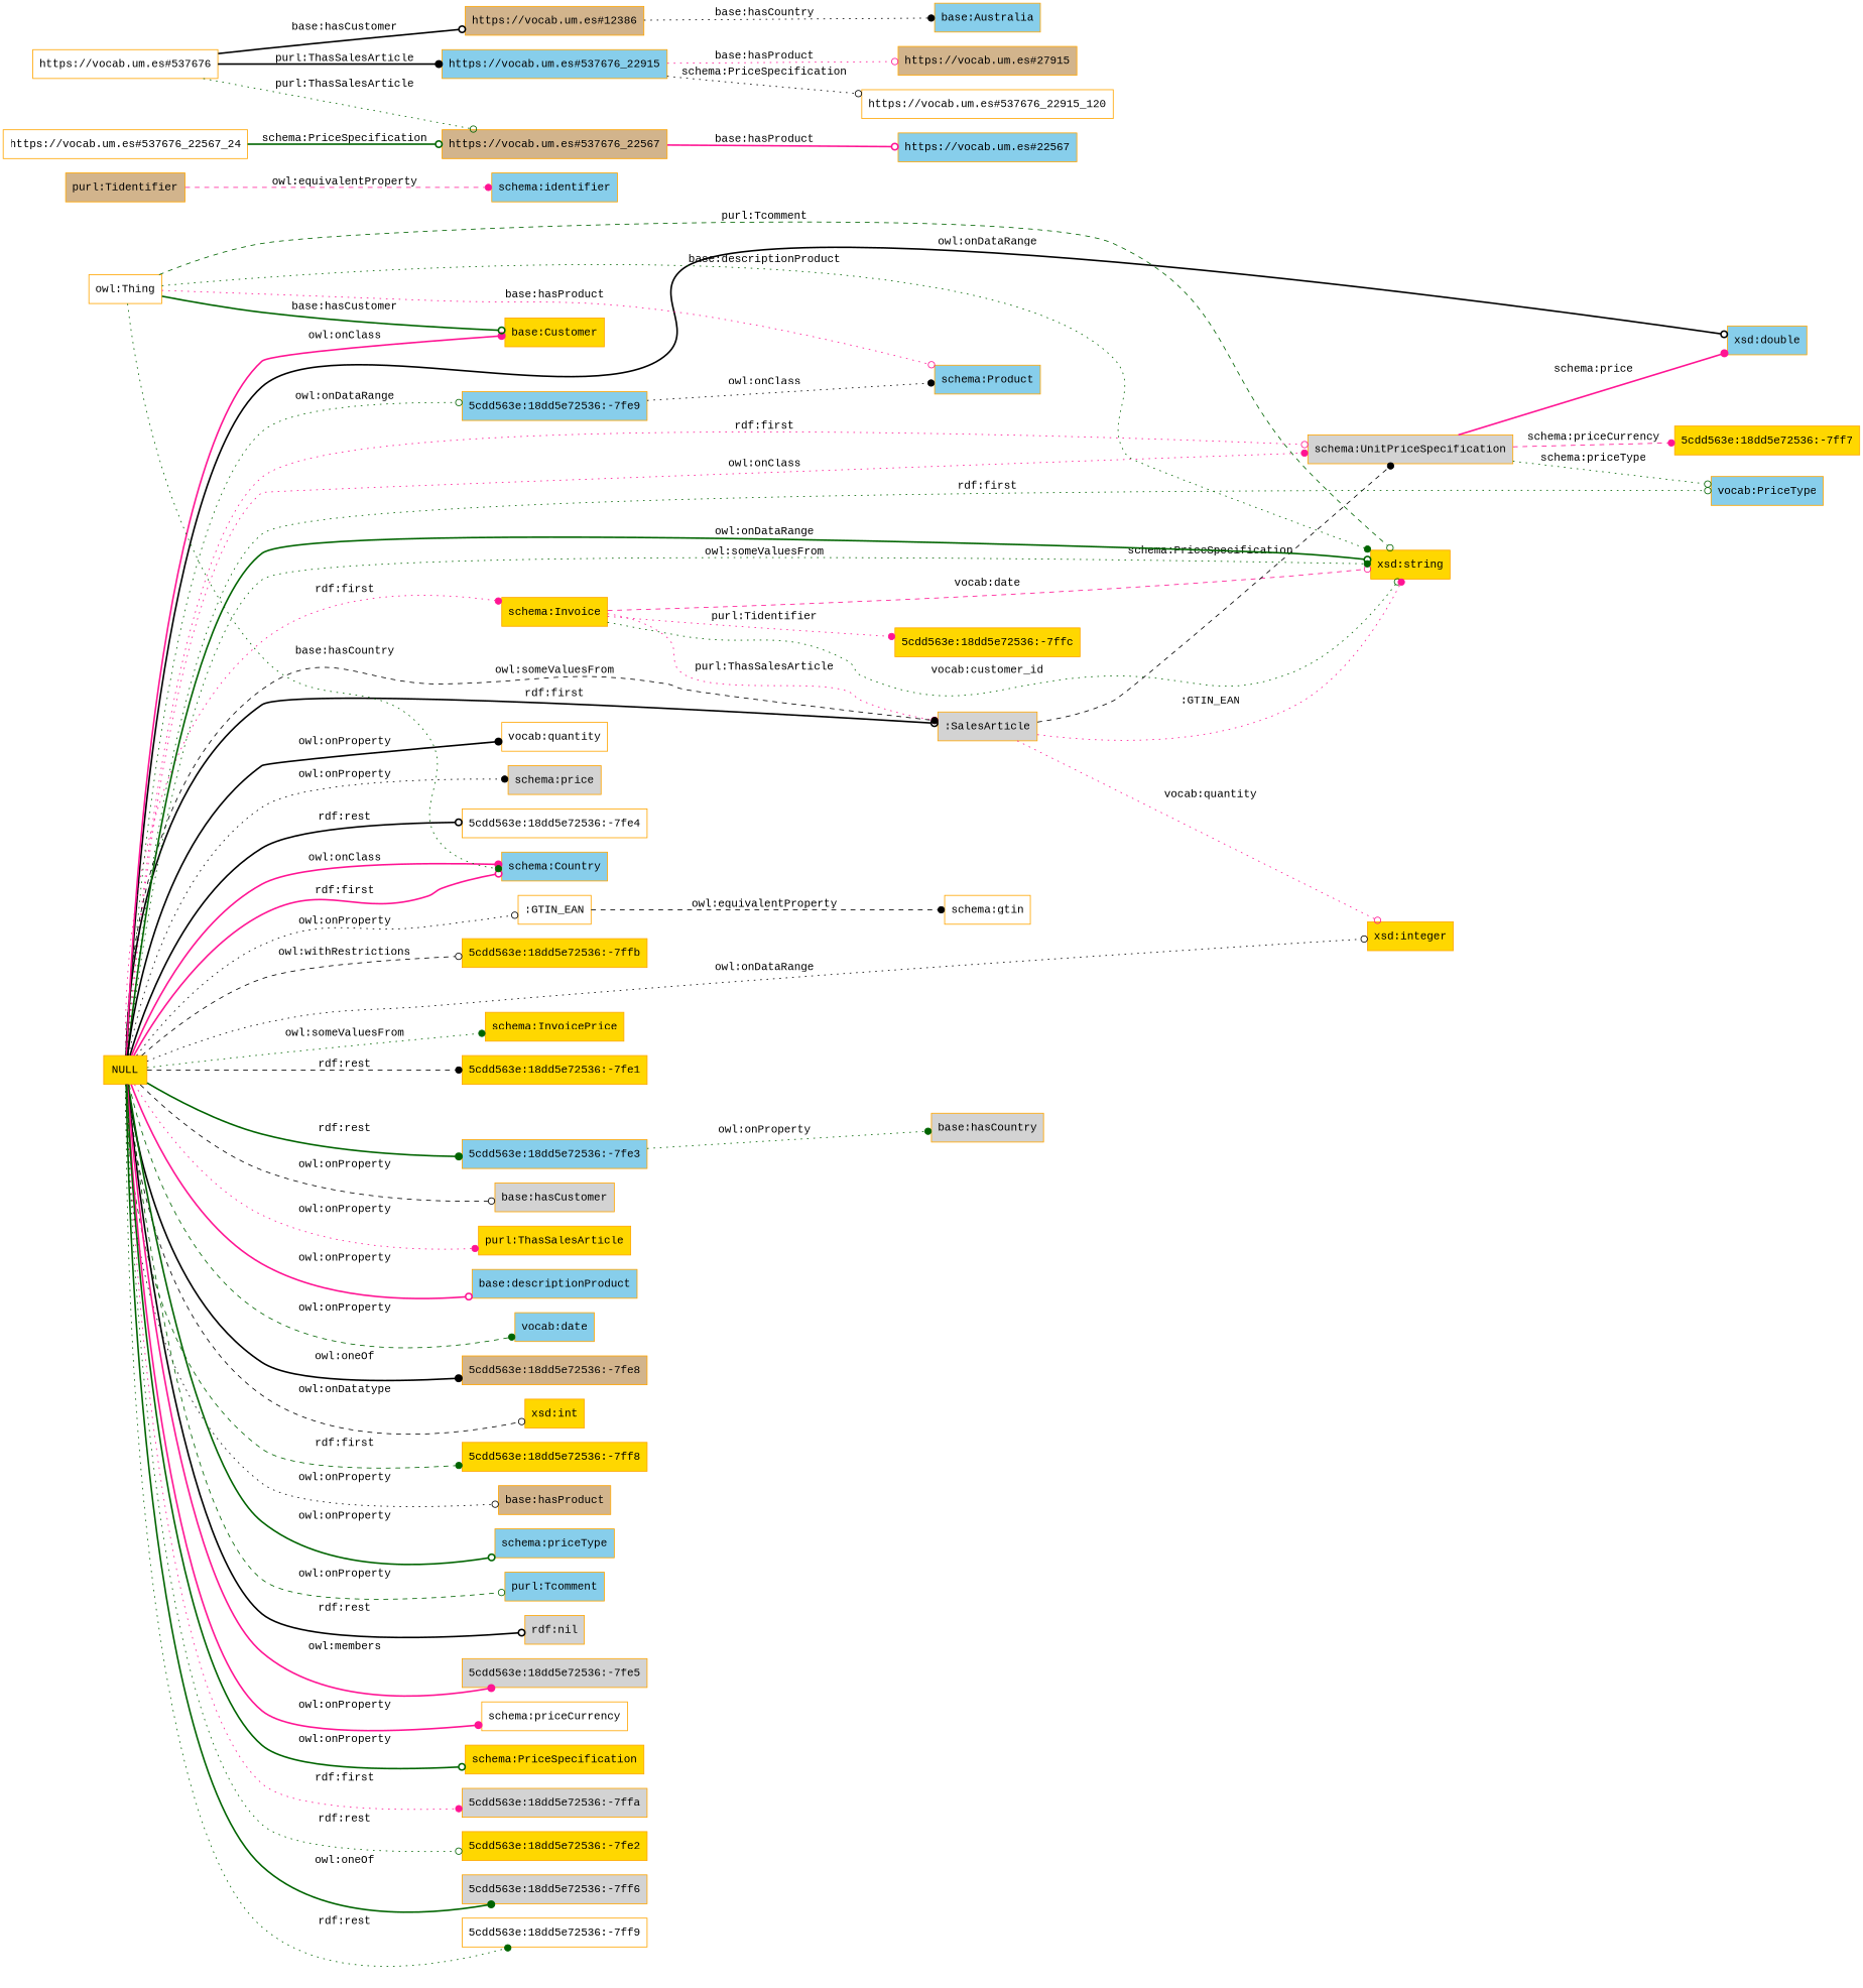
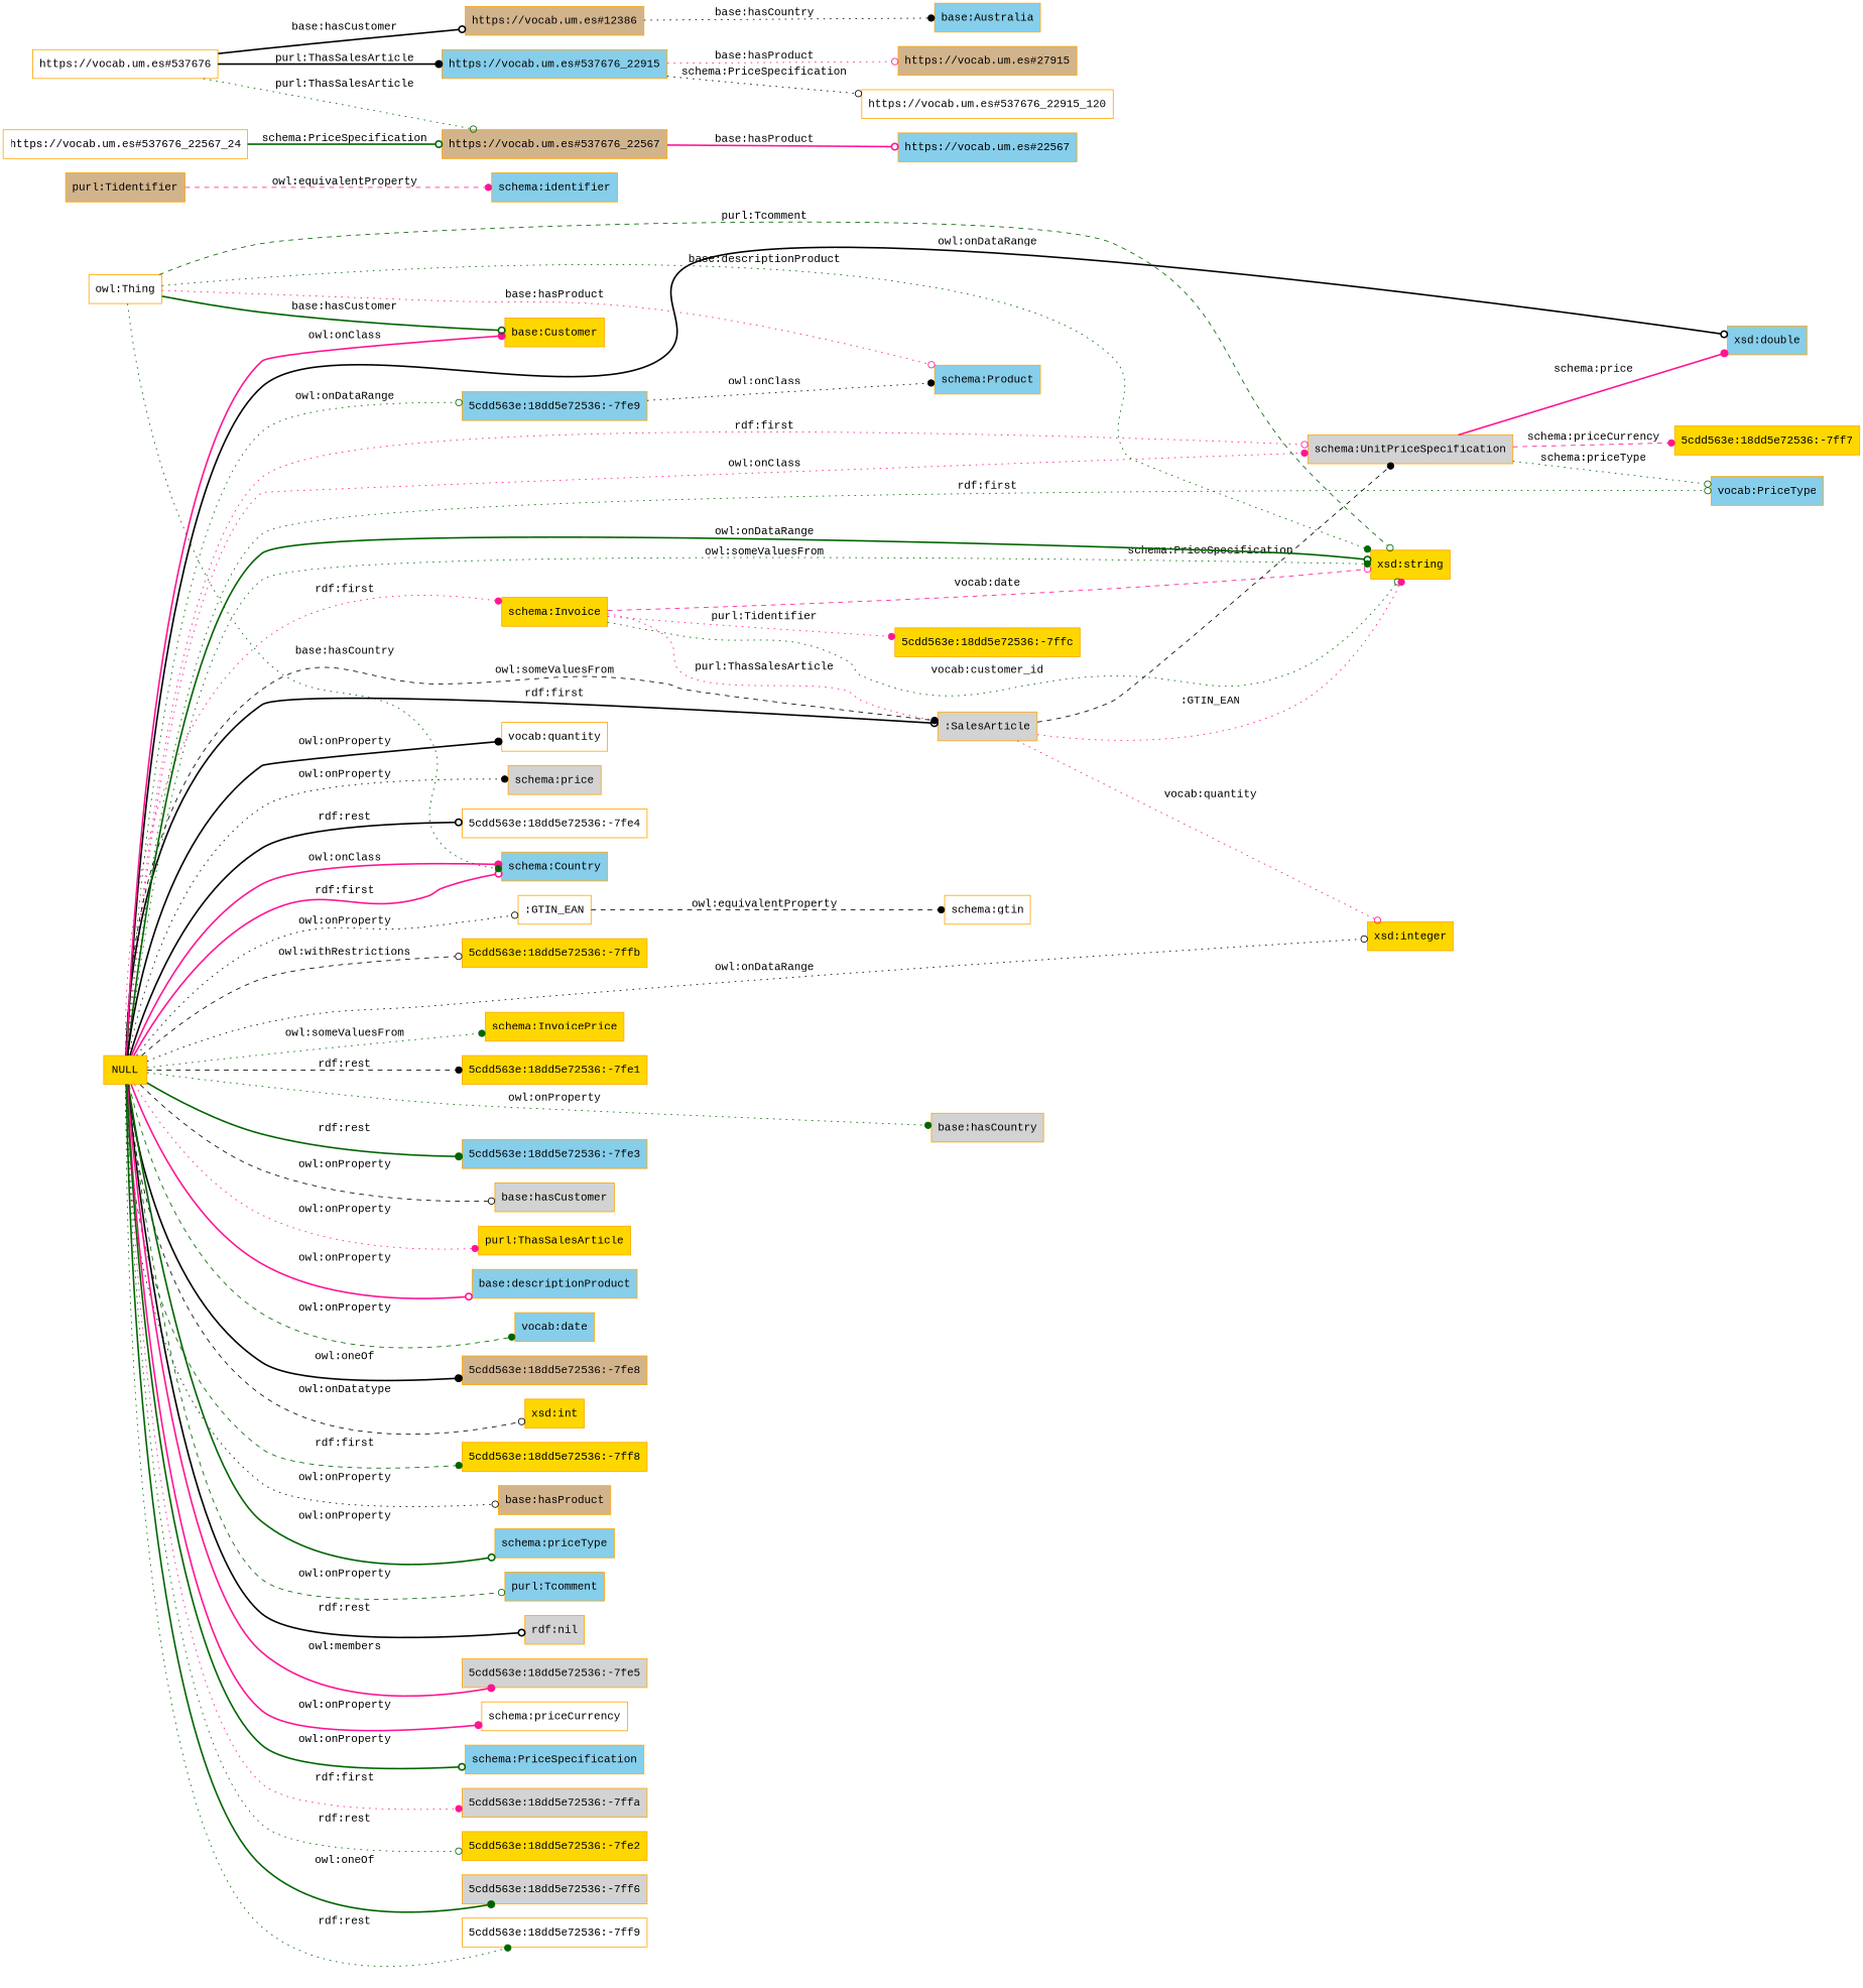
  digraph {
    fontname="Liberation Mono"
    rankdir=LR
    node [color=orange fillcolor=skyblue fontname="Liberation Mono" shape=rectangle style=filled]
    edge [arrowhead=dot color=darkgreen fontname="Liberation Mono" style=dotted]
    "schema:UnitPriceSpecification" [fillcolor=lightgrey]
    "vocab:PriceType"
    "xsd:double"
    "5cdd563e:18dd5e72536:-7ff7" [fillcolor=gold]
    "schema:Invoice" [fillcolor=gold]
    ":SalesArticle" [fillcolor=lightgrey]
    "xsd:string" [fillcolor=gold]
    "5cdd563e:18dd5e72536:-7ffc" [fillcolor=gold]
    "xsd:integer" [fillcolor=gold]
    NULL [fillcolor=gold]
    "base:Customer" [fillcolor=gold]
    "schema:InvoicePrice" [fillcolor=gold]
    "schema:Country"
    "5cdd563e:18dd5e72536:-7fe1" [fillcolor=gold]
    "5cdd563e:18dd5e72536:-7fe9"
    "base:hasCountry" [fillcolor=lightgrey]
    "5cdd563e:18dd5e72536:-7fe3"
    "base:hasCustomer" [fillcolor=lightgrey]
    "purl:ThasSalesArticle" [fillcolor=gold]
    "base:descriptionProduct"
    "vocab:date"
    "5cdd563e:18dd5e72536:-7fe8" [fillcolor=tan]
    "xsd:int" [fillcolor=gold]
    "5cdd563e:18dd5e72536:-7ff8" [fillcolor=gold]
    "base:hasProduct" [fillcolor=tan]
    "schema:priceType"
    "purl:Tcomment"
    "rdf:nil" [fillcolor=lightgrey]
    "5cdd563e:18dd5e72536:-7fe5" [fillcolor=lightgrey]
    "schema:priceCurrency" [fillcolor=white]
-   "schema:PriceSpecification" [fillcolor=gold]
+   "schema:PriceSpecification"
    "5cdd563e:18dd5e72536:-7ffa" [fillcolor=lightgrey]
    "5cdd563e:18dd5e72536:-7fe2" [fillcolor=gold]
    "5cdd563e:18dd5e72536:-7ff6" [fillcolor=lightgrey]
    "5cdd563e:18dd5e72536:-7ff9" [fillcolor=white]
    ":GTIN_EAN" [fillcolor=white]
    "vocab:quantity" [fillcolor=white]
    "schema:price" [fillcolor=lightgrey]
    "5cdd563e:18dd5e72536:-7fe4" [fillcolor=white]
    "5cdd563e:18dd5e72536:-7ffb" [fillcolor=gold]
    "schema:Product"
    "schema:gtin" [fillcolor=white]
    "purl:Tidentifier" [fillcolor=tan]
    "schema:identifier"
    "https://vocab.um.es#537676" [fillcolor=white]
    "https://vocab.um.es#12386" [fillcolor=tan]
    "https://vocab.um.es#537676_22915"
    "https://vocab.um.es#537676_22567" [fillcolor=tan]
    "base:Australia"
    n50 [fillcolor=tan label="https://vocab.um.es#27915"]
    "https://vocab.um.es#537676_22915_120" [fillcolor=white]
    "https://vocab.um.es#22567"
    "https://vocab.um.es#537676_22567_24" [fillcolor=white]
    "owl:Thing" [fillcolor=white]
    "schema:UnitPriceSpecification" -> "vocab:PriceType" [arrowhead=odot label="schema:priceType"]
    "schema:UnitPriceSpecification" -> "xsd:double" [color=deeppink label="schema:price" style=bold]
    "schema:UnitPriceSpecification" -> "5cdd563e:18dd5e72536:-7ff7" [color=deeppink label="schema:priceCurrency" style=dashed]
    "schema:Invoice" -> ":SalesArticle" [color=deeppink label="purl:ThasSalesArticle"]
    "schema:Invoice" -> "xsd:string" [arrowhead=odot color=deeppink label="vocab:date" style=dashed]
    "schema:Invoice" -> "xsd:string" [arrowhead=odot label="vocab:customer_id"]
    "schema:Invoice" -> "5cdd563e:18dd5e72536:-7ffc" [color=deeppink label="purl:Tidentifier"]
    ":SalesArticle" -> "schema:UnitPriceSpecification" [color=black label="schema:PriceSpecification" style=dashed]
    ":SalesArticle" -> "xsd:string" [color=deeppink label=":GTIN_EAN"]
    ":SalesArticle" -> "xsd:integer" [arrowhead=odot color=deeppink label="vocab:quantity"]
    NULL -> "schema:UnitPriceSpecification" [color=deeppink label="owl:onClass"]
    NULL -> "schema:UnitPriceSpecification" [arrowhead=odot color=deeppink label="rdf:first"]
    NULL -> "vocab:PriceType" [arrowhead=odot label="rdf:first"]
    NULL -> "xsd:double" [arrowhead=odot color=black label="owl:onDataRange" style=bold]
    NULL -> "schema:Invoice" [color=deeppink label="rdf:first"]
    NULL -> ":SalesArticle" [arrowhead=odot color=black label="rdf:first" style=bold]
    NULL -> ":SalesArticle" [color=black label="owl:someValuesFrom" style=dashed]
    NULL -> "xsd:string" [arrowhead=odot label="owl:onDataRange" style=bold]
    NULL -> "xsd:string" [label="owl:someValuesFrom"]
    NULL -> "xsd:integer" [arrowhead=odot color=black label="owl:onDataRange"]
    NULL -> "base:Customer" [color=deeppink label="owl:onClass" style=bold]
    NULL -> "schema:InvoicePrice" [label="owl:someValuesFrom"]
    NULL -> "schema:Country" [arrowhead=odot color=deeppink label="rdf:first" style=bold]
    NULL -> "schema:Country" [color=deeppink label="owl:onClass" style=bold]
    NULL -> "5cdd563e:18dd5e72536:-7fe1" [color=black label="rdf:rest" style=dashed]
    NULL -> "5cdd563e:18dd5e72536:-7fe9" [arrowhead=odot label="owl:onDataRange"]
-   "5cdd563e:18dd5e72536:-7fe3" -> "base:hasCountry" [label="owl:onProperty"]
+   NULL -> "base:hasCountry" [label="owl:onProperty"]
    NULL -> "5cdd563e:18dd5e72536:-7fe3" [label="rdf:rest" style=bold]
    NULL -> "base:hasCustomer" [arrowhead=odot color=black label="owl:onProperty" style=dashed]
    NULL -> "purl:ThasSalesArticle" [color=deeppink label="owl:onProperty"]
    NULL -> "base:descriptionProduct" [arrowhead=odot color=deeppink label="owl:onProperty" style=bold]
    NULL -> "vocab:date" [label="owl:onProperty" style=dashed]
    NULL -> "5cdd563e:18dd5e72536:-7fe8" [color=black label="owl:oneOf" style=bold]
    NULL -> "xsd:int" [arrowhead=odot color=black label="owl:onDatatype" style=dashed]
    NULL -> "5cdd563e:18dd5e72536:-7ff8" [label="rdf:first" style=dashed]
    NULL -> "base:hasProduct" [arrowhead=odot color=black label="owl:onProperty"]
    NULL -> "schema:priceType" [arrowhead=odot label="owl:onProperty" style=bold]
    NULL -> "purl:Tcomment" [arrowhead=odot label="owl:onProperty" style=dashed]
    NULL -> "rdf:nil" [arrowhead=odot color=black label="rdf:rest" style=bold]
    NULL -> "5cdd563e:18dd5e72536:-7fe5" [color=deeppink label="owl:members" style=bold]
    NULL -> "schema:priceCurrency" [color=deeppink label="owl:onProperty" style=bold]
    NULL -> "schema:PriceSpecification" [arrowhead=odot label="owl:onProperty" style=bold]
    NULL -> "5cdd563e:18dd5e72536:-7ffa" [color=deeppink label="rdf:first"]
    NULL -> "5cdd563e:18dd5e72536:-7fe2" [arrowhead=odot label="rdf:rest"]
    NULL -> "5cdd563e:18dd5e72536:-7ff6" [label="owl:oneOf" style=bold]
    NULL -> "5cdd563e:18dd5e72536:-7ff9" [label="rdf:rest"]
    NULL -> ":GTIN_EAN" [arrowhead=odot color=black label="owl:onProperty"]
    NULL -> "vocab:quantity" [color=black label="owl:onProperty" style=bold]
    NULL -> "schema:price" [color=black label="owl:onProperty"]
    NULL -> "5cdd563e:18dd5e72536:-7fe4" [arrowhead=odot color=black label="rdf:rest" style=bold]
    NULL -> "5cdd563e:18dd5e72536:-7ffb" [arrowhead=odot color=black label="owl:withRestrictions" style=dashed]
    "5cdd563e:18dd5e72536:-7fe9" -> "schema:Product" [color=black label="owl:onClass"]
    ":GTIN_EAN" -> "schema:gtin" [color=black label="owl:equivalentProperty" style=dashed]
    "purl:Tidentifier" -> "schema:identifier" [color=deeppink label="owl:equivalentProperty" style=dashed]
    "https://vocab.um.es#537676" -> "https://vocab.um.es#12386" [arrowhead=odot color=black label="base:hasCustomer" style=bold]
    "https://vocab.um.es#537676" -> "https://vocab.um.es#537676_22915" [color=black label="purl:ThasSalesArticle" style=bold]
    "https://vocab.um.es#537676" -> "https://vocab.um.es#537676_22567" [arrowhead=odot label="purl:ThasSalesArticle"]
    "https://vocab.um.es#12386" -> "base:Australia" [color=black label="base:hasCountry"]
    "https://vocab.um.es#537676_22915" -> n50 [arrowhead=odot color=deeppink label="base:hasProduct"]
    "https://vocab.um.es#537676_22915" -> "https://vocab.um.es#537676_22915_120" [arrowhead=odot color=black label="schema:PriceSpecification"]
    "https://vocab.um.es#537676_22567" -> "https://vocab.um.es#22567" [arrowhead=odot color=deeppink label="base:hasProduct" style=bold]
    "https://vocab.um.es#537676_22567_24" -> "https://vocab.um.es#537676_22567" [arrowhead=odot label="schema:PriceSpecification" style=bold]
    "owl:Thing" -> "xsd:string" [arrowhead=odot label="purl:Tcomment" style=dashed]
    "owl:Thing" -> "xsd:string" [label="base:descriptionProduct"]
    "owl:Thing" -> "base:Customer" [arrowhead=odot label="base:hasCustomer" style=bold]
    "owl:Thing" -> "schema:Country" [label="base:hasCountry"]
    "owl:Thing" -> "schema:Product" [arrowhead=odot color=deeppink label="base:hasProduct"]
  }
